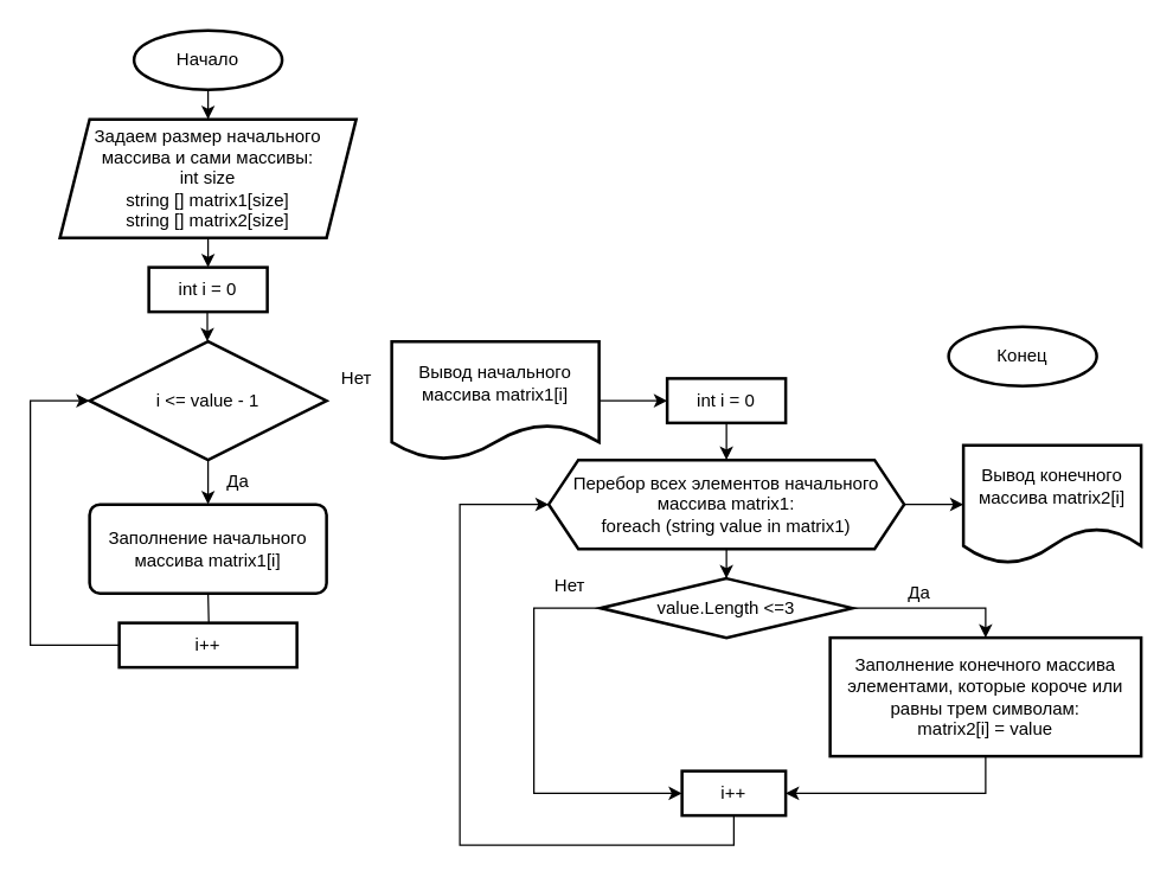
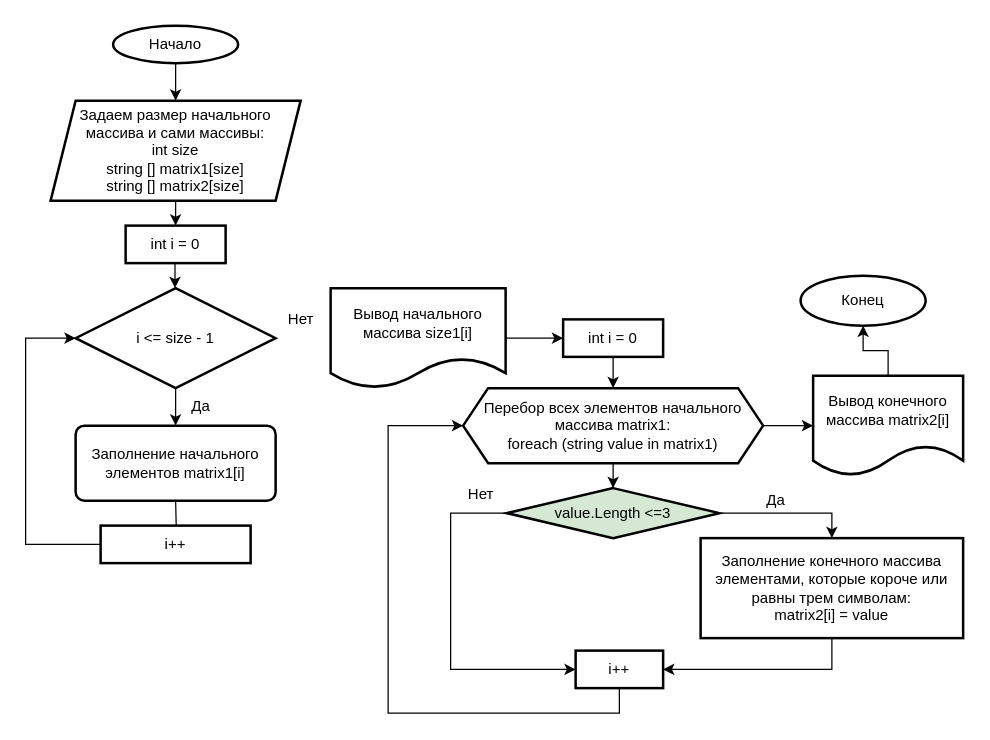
  <mxCell id="0" />
  <mxCell id="1" parent="0" />
  <mxCell id="2" value="" style="edgeStyle=orthogonalEdgeStyle;rounded=0;orthogonalLoop=1;jettySize=auto;html=1;" parent="1" source="3" target="4" edge="1"><mxGeometry relative="1" as="geometry" /></mxCell>
- <mxCell id="3" value="Начало" style="strokeWidth=2;html=1;shape=mxgraph.flowchart.start_1;whiteSpace=wrap;" parent="1" vertex="1"><mxGeometry x="90" y="20" width="100" height="40" as="geometry" /></mxCell>
+ <mxCell id="3" value="Начало" style="strokeWidth=2;html=1;shape=mxgraph.flowchart.start_1;whiteSpace=wrap;" parent="1" vertex="1"><mxGeometry x="90" y="20" width="100" height="30" as="geometry" /></mxCell>
  <mxCell id="4" value="Задаем размер начального массива и сами массивы:&lt;br&gt;int size&lt;br&gt;string [] matrix1[size]&lt;br&gt;string [] matrix2[size]" style="shape=parallelogram;perimeter=parallelogramPerimeter;whiteSpace=wrap;html=1;fixedSize=1;strokeWidth=2;" parent="1" vertex="1"><mxGeometry x="40" y="80" width="200" height="80" as="geometry" /></mxCell>
- <mxCell id="5" value="i &amp;lt;= value - 1" style="rhombus;whiteSpace=wrap;html=1;strokeWidth=2;" parent="1" vertex="1"><mxGeometry x="60" y="230" width="160" height="80" as="geometry" /></mxCell>
+ <mxCell id="5" value="i &amp;lt;= size - 1" style="rhombus;whiteSpace=wrap;html=1;strokeWidth=2;" parent="1" vertex="1"><mxGeometry x="60" y="230" width="160" height="80" as="geometry" /></mxCell>
  <mxCell id="6" value="" style="endArrow=classic;html=1;rounded=0;exitX=0;exitY=0.5;exitDx=0;exitDy=0;entryX=0;entryY=0.5;entryDx=0;entryDy=0;" parent="1" source="13" target="5" edge="1"><mxGeometry width="50" height="50" relative="1" as="geometry"><mxPoint x="-10" y="330" as="sourcePoint" /><mxPoint x="390" y="140" as="targetPoint" /><Array as="points"><mxPoint x="20" y="435" /><mxPoint x="20" y="330" /><mxPoint x="20" y="290" /><mxPoint x="20" y="270" /></Array></mxGeometry></mxCell>
  <mxCell id="7" value="" style="edgeStyle=orthogonalEdgeStyle;rounded=0;orthogonalLoop=1;jettySize=auto;html=1;exitX=1;exitY=0.5;exitDx=0;exitDy=0;" parent="1" source="8" target="20" edge="1"><mxGeometry relative="1" as="geometry" /></mxCell>
- <mxCell id="8" value="Вывод начального массива matrix1[i]" style="shape=document;whiteSpace=wrap;html=1;boundedLbl=1;strokeWidth=2;" parent="1" vertex="1"><mxGeometry x="264" y="230" width="140" height="80" as="geometry" /></mxCell>
+ <mxCell id="8" value="Вывод начального массива size1[i]" style="shape=document;whiteSpace=wrap;html=1;boundedLbl=1;strokeWidth=2;" parent="1" vertex="1"><mxGeometry x="264" y="230" width="140" height="80" as="geometry" /></mxCell>
  <mxCell id="9" value="" style="edgeStyle=orthogonalEdgeStyle;rounded=0;orthogonalLoop=1;jettySize=auto;html=1;" parent="1" target="13" edge="1"><mxGeometry relative="1" as="geometry"><mxPoint x="140" y="400" as="sourcePoint" /></mxGeometry></mxCell>
  <mxCell id="10" value="" style="edgeStyle=orthogonalEdgeStyle;rounded=0;orthogonalLoop=1;jettySize=auto;html=1;exitX=0.5;exitY=1;exitDx=0;exitDy=0;" edge="1" parent="1" source="5"><mxGeometry relative="1" as="geometry"><mxPoint x="140" y="340" as="targetPoint" /></mxGeometry></mxCell>
  <mxCell id="11" value="Да" style="text;html=1;align=center;verticalAlign=middle;resizable=0;points=[];autosize=1;strokeColor=none;fillColor=none;" parent="1" vertex="1"><mxGeometry x="140" y="310" width="40" height="30" as="geometry" /></mxCell>
  <mxCell id="12" value="Нет" style="text;html=1;align=center;verticalAlign=middle;resizable=0;points=[];autosize=1;strokeColor=none;fillColor=none;" parent="1" vertex="1"><mxGeometry x="220" y="240" width="40" height="30" as="geometry" /></mxCell>
  <mxCell id="13" value="i++" style="whiteSpace=wrap;html=1;strokeWidth=2;" parent="1" vertex="1"><mxGeometry x="80" y="420" width="120" height="30" as="geometry" /></mxCell>
  <mxCell id="14" value="" style="edgeStyle=orthogonalEdgeStyle;rounded=0;orthogonalLoop=1;jettySize=auto;html=1;" parent="1" source="16" target="19" edge="1"><mxGeometry relative="1" as="geometry" /></mxCell>
  <mxCell id="15" value="" style="edgeStyle=orthogonalEdgeStyle;rounded=0;orthogonalLoop=1;jettySize=auto;html=1;" parent="1" source="16" target="32" edge="1"><mxGeometry relative="1" as="geometry" /></mxCell>
  <mxCell id="16" value="Перебор всех элементов начального массива matrix1:&lt;br&gt;foreach (string value in matrix1)" style="shape=hexagon;perimeter=hexagonPerimeter2;whiteSpace=wrap;html=1;fixedSize=1;strokeWidth=2;" parent="1" vertex="1"><mxGeometry x="370" y="310" width="240" height="60" as="geometry" /></mxCell>
  <mxCell id="17" value="" style="edgeStyle=orthogonalEdgeStyle;rounded=0;orthogonalLoop=1;jettySize=auto;html=1;exitX=0;exitY=0.5;exitDx=0;exitDy=0;entryX=0;entryY=0.5;entryDx=0;entryDy=0;" parent="1" source="19" target="25" edge="1"><mxGeometry relative="1" as="geometry"><mxPoint x="420" y="590" as="targetPoint" /><Array as="points"><mxPoint x="360" y="410" /><mxPoint x="360" y="535" /></Array></mxGeometry></mxCell>
  <mxCell id="18" value="" style="edgeStyle=orthogonalEdgeStyle;rounded=0;orthogonalLoop=1;jettySize=auto;html=1;exitX=1;exitY=0.5;exitDx=0;exitDy=0;" parent="1" source="19" target="27" edge="1"><mxGeometry relative="1" as="geometry" /></mxCell>
- <mxCell id="19" value="value.Length &amp;lt;=3" style="rhombus;whiteSpace=wrap;html=1;strokeWidth=2;" parent="1" vertex="1"><mxGeometry x="405" y="390" width="170" height="40" as="geometry" /></mxCell>
+ <mxCell id="19" value="value.Length &amp;lt;=3" style="rhombus;whiteSpace=wrap;html=1;strokeWidth=2;fillColor=#d5e8d4;" parent="1" vertex="1"><mxGeometry x="405" y="390" width="170" height="40" as="geometry" /></mxCell>
  <mxCell id="20" value="int i = 0" style="whiteSpace=wrap;html=1;strokeWidth=2;" parent="1" vertex="1"><mxGeometry x="450" y="255" width="80" height="30" as="geometry" /></mxCell>
  <mxCell id="21" value="" style="edgeStyle=none;orthogonalLoop=1;jettySize=auto;html=1;rounded=0;exitX=0.5;exitY=1;exitDx=0;exitDy=0;entryX=0.5;entryY=0;entryDx=0;entryDy=0;" parent="1" source="20" target="16" edge="1"><mxGeometry width="100" relative="1" as="geometry"><mxPoint x="440" y="220" as="sourcePoint" /><mxPoint x="540" y="220" as="targetPoint" /><Array as="points" /></mxGeometry></mxCell>
  <mxCell id="22" value="int i = 0" style="whiteSpace=wrap;html=1;strokeWidth=2;" parent="1" vertex="1"><mxGeometry x="100" y="180" width="80" height="30" as="geometry" /></mxCell>
  <mxCell id="23" value="" style="endArrow=classic;html=1;rounded=0;exitX=0.5;exitY=1;exitDx=0;exitDy=0;entryX=0.5;entryY=0;entryDx=0;entryDy=0;" parent="1" source="4" target="22" edge="1"><mxGeometry width="50" height="50" relative="1" as="geometry"><mxPoint x="250" y="250" as="sourcePoint" /><mxPoint x="300" y="200" as="targetPoint" /></mxGeometry></mxCell>
  <mxCell id="24" value="" style="endArrow=classic;html=1;rounded=0;exitX=0.5;exitY=1;exitDx=0;exitDy=0;entryX=0.5;entryY=0;entryDx=0;entryDy=0;" parent="1" edge="1"><mxGeometry width="50" height="50" relative="1" as="geometry"><mxPoint x="139.5" y="210" as="sourcePoint" /><mxPoint x="139.5" y="230" as="targetPoint" /></mxGeometry></mxCell>
  <mxCell id="25" value="i++" style="whiteSpace=wrap;html=1;strokeWidth=2;" parent="1" vertex="1"><mxGeometry x="460" y="520" width="70" height="30" as="geometry" /></mxCell>
  <mxCell id="26" value="Нет" style="text;html=1;align=center;verticalAlign=middle;resizable=0;points=[];autosize=1;strokeColor=none;fillColor=none;" parent="1" vertex="1"><mxGeometry x="364" y="380" width="40" height="30" as="geometry" /></mxCell>
  <mxCell id="27" value="Заполнение конечного массива элементами, которые короче или равны трем символам:&lt;br style=&quot;border-color: var(--border-color);&quot;&gt;matrix2[i] = value" style="whiteSpace=wrap;html=1;strokeWidth=2;" parent="1" vertex="1"><mxGeometry x="560" y="430" width="210" height="80" as="geometry" /></mxCell>
  <mxCell id="28" value="Да" style="text;html=1;align=center;verticalAlign=middle;resizable=0;points=[];autosize=1;strokeColor=none;fillColor=none;" parent="1" vertex="1"><mxGeometry x="600" y="385" width="40" height="30" as="geometry" /></mxCell>
  <mxCell id="29" value="" style="edgeStyle=none;orthogonalLoop=1;jettySize=auto;html=1;rounded=0;exitX=0.5;exitY=1;exitDx=0;exitDy=0;entryX=1;entryY=0.5;entryDx=0;entryDy=0;" parent="1" source="27" target="25" edge="1"><mxGeometry width="100" relative="1" as="geometry"><mxPoint x="620" y="530" as="sourcePoint" /><mxPoint x="720" y="530" as="targetPoint" /><Array as="points"><mxPoint x="665" y="535" /></Array></mxGeometry></mxCell>
  <mxCell id="30" value="" style="endArrow=classic;html=1;rounded=0;entryX=0;entryY=0.5;entryDx=0;entryDy=0;exitX=0.5;exitY=1;exitDx=0;exitDy=0;" parent="1" source="25" target="16" edge="1"><mxGeometry width="50" height="50" relative="1" as="geometry"><mxPoint x="330" y="460" as="sourcePoint" /><mxPoint x="380" y="410" as="targetPoint" /><Array as="points"><mxPoint x="495" y="570" /><mxPoint x="440" y="570" /><mxPoint x="380" y="570" /><mxPoint x="310" y="570" /><mxPoint x="310" y="340" /></Array></mxGeometry></mxCell>
+ <mxCell id="31" value="" style="edgeStyle=orthogonalEdgeStyle;rounded=0;orthogonalLoop=1;jettySize=auto;html=1;" parent="1" source="32" target="33" edge="1"><mxGeometry relative="1" as="geometry" /></mxCell>
  <mxCell id="32" value="Вывод конечного массива matrix2[i]" style="shape=document;whiteSpace=wrap;html=1;boundedLbl=1;strokeWidth=2;" parent="1" vertex="1"><mxGeometry x="650" y="300" width="120" height="80" as="geometry" /></mxCell>
  <mxCell id="33" value="Конец" style="strokeWidth=2;html=1;shape=mxgraph.flowchart.start_1;whiteSpace=wrap;" parent="1" vertex="1"><mxGeometry x="640" y="220" width="100" height="40" as="geometry" /></mxCell>
- <mxCell id="34" value="Заполнение начального массива matrix1[i]" style="rounded=1;whiteSpace=wrap;html=1;absoluteArcSize=1;arcSize=14;strokeWidth=2;strokeColor=#000000;" vertex="1" parent="1"><mxGeometry x="60" y="340" width="160" height="60" as="geometry" /></mxCell>
+ <mxCell id="34" value="Заполнение начального элементов matrix1[i]" style="rounded=1;whiteSpace=wrap;html=1;absoluteArcSize=1;arcSize=14;strokeWidth=2;strokeColor=#000000;" vertex="1" parent="1"><mxGeometry x="60" y="340" width="160" height="60" as="geometry" /></mxCell>
